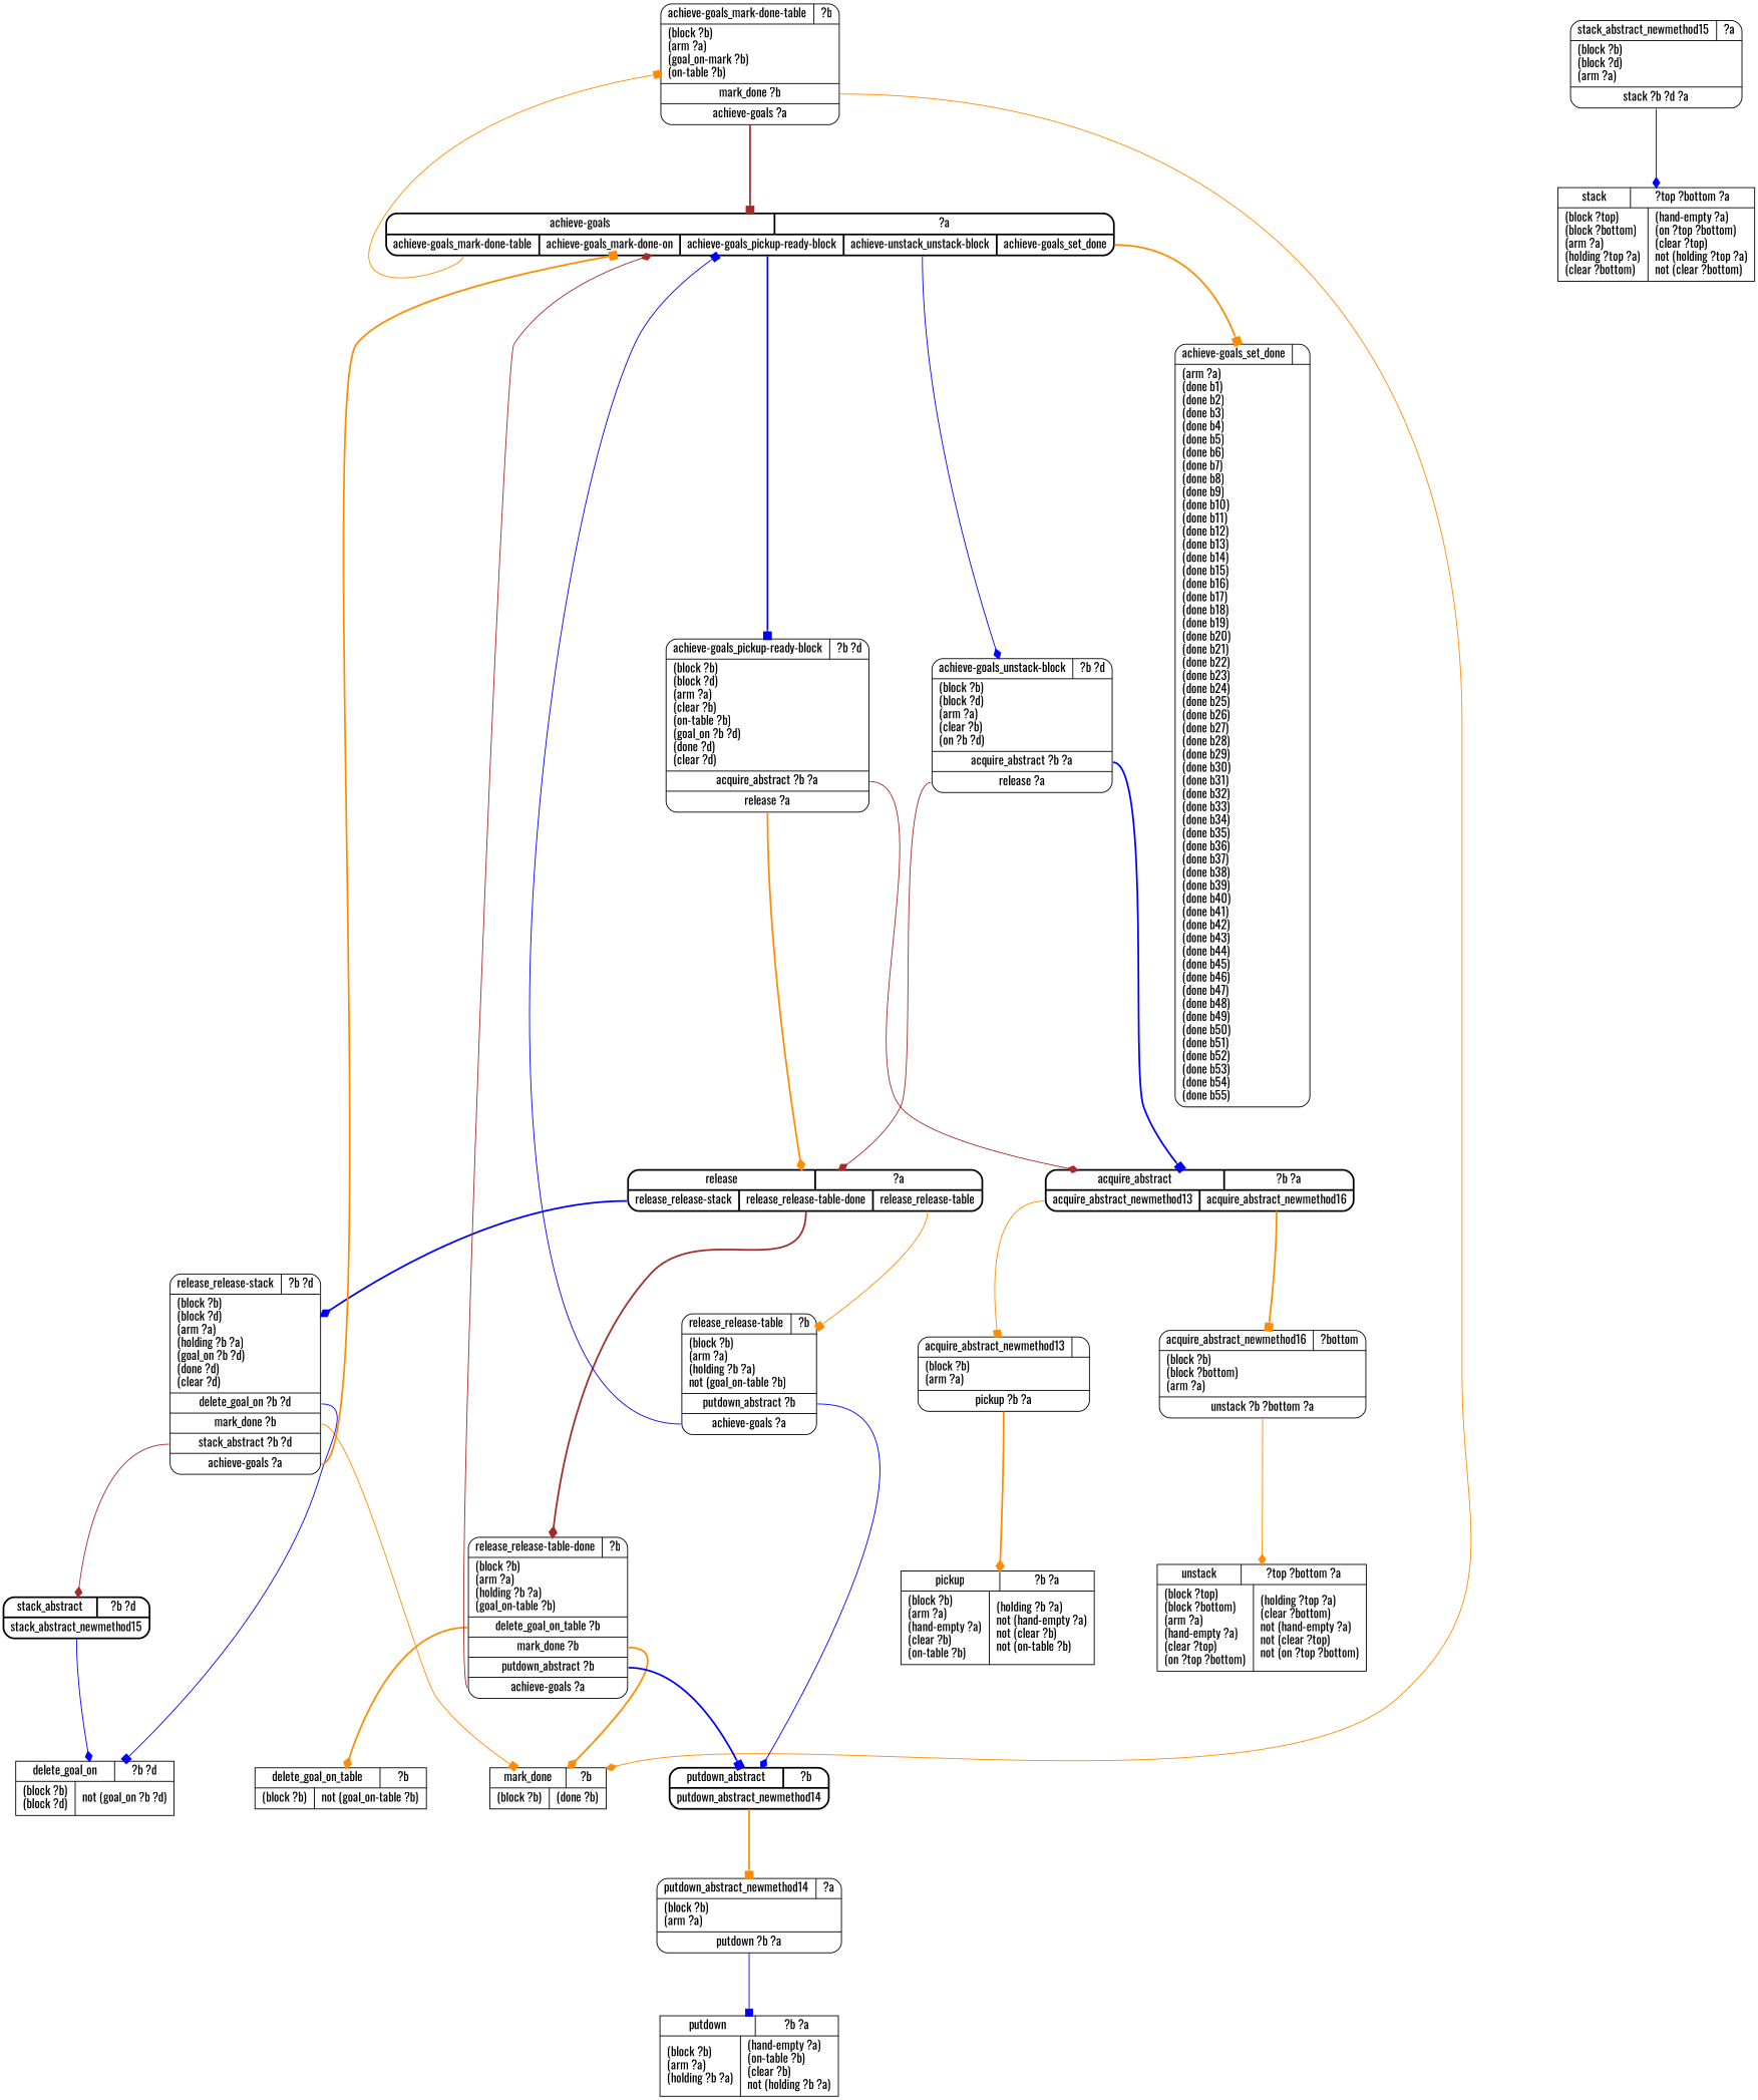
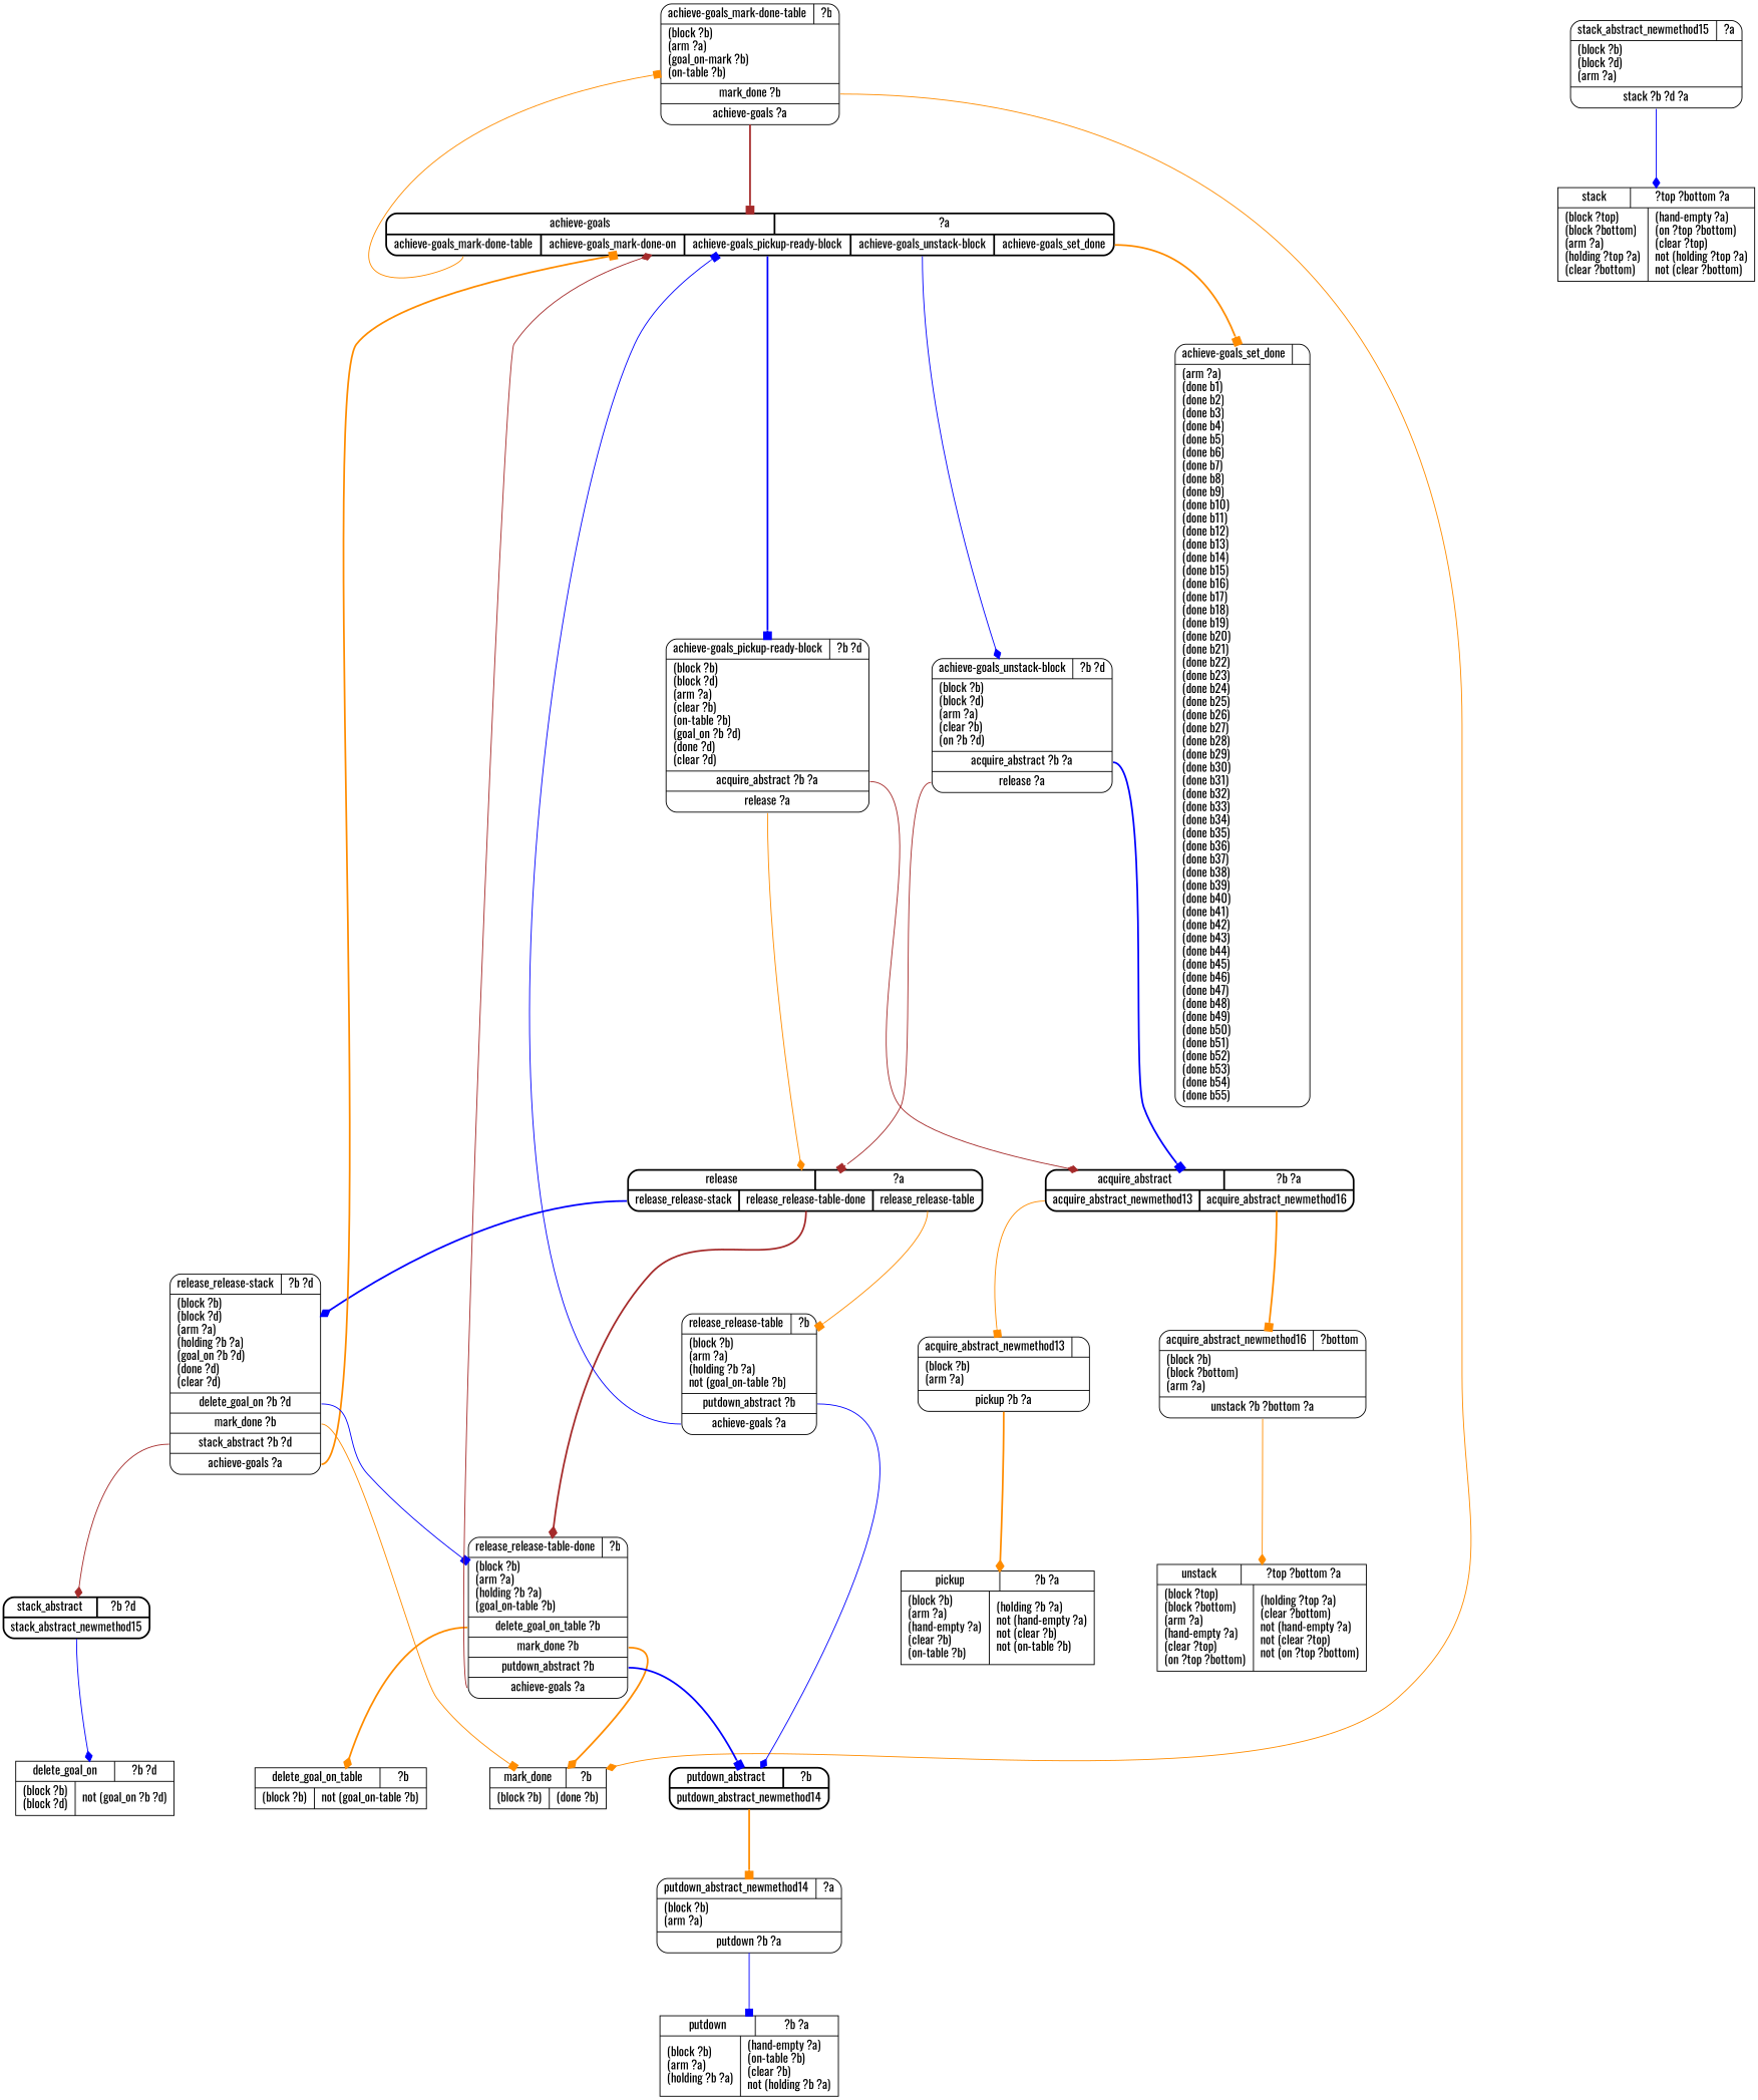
  digraph {
    fontname=Oswald
    nodesep=1
    ranksep=1
    node [fontname=Oswald shape=Mrecord]
    edge [arrowhead=diamond color=darkorange fontname=Oswald style=solid tailport=n0]
    n1 [label="{{mark_done|?b}|{(block ?b)\l|(done ?b)\l}}" shape=record]
    n2 [label="{{delete_goal_on|?b ?d}|{(block ?b)\l(block ?d)\l|not (goal_on ?b ?d)\l}}" shape=record]
    n3 [label="{{delete_goal_on_table|?b}|{(block ?b)\l|not (goal_on-table ?b)\l}}" shape=record]
    n4 [label="{{pickup|?b ?a}|{(block ?b)\l(arm ?a)\l(hand-empty ?a)\l(clear ?b)\l(on-table ?b)\l|(holding ?b ?a)\lnot (hand-empty ?a)\lnot (clear ?b)\lnot (on-table ?b)\l}}" shape=record]
    n5 [label="{{putdown|?b ?a}|{(block ?b)\l(arm ?a)\l(holding ?b ?a)\l|(hand-empty ?a)\l(on-table ?b)\l(clear ?b)\lnot (holding ?b ?a)\l}}" shape=record]
    n6 [label="{{stack|?top ?bottom ?a}|{(block ?top)\l(block ?bottom)\l(arm ?a)\l(holding ?top ?a)\l(clear ?bottom)\l|(hand-empty ?a)\l(on ?top ?bottom)\l(clear ?top)\lnot (holding ?top ?a)\lnot (clear ?bottom)\l}}" shape=record]
    n7 [label="{{unstack|?top ?bottom ?a}|{(block ?top)\l(block ?bottom)\l(arm ?a)\l(hand-empty ?a)\l(clear ?top)\l(on ?top ?bottom)\l|(holding ?top ?a)\l(clear ?bottom)\lnot (hand-empty ?a)\lnot (clear ?top)\lnot (on ?top ?bottom)\l}}" shape=record]
-   n8 [label="{{achieve-goals|?a}|{<n0>achieve-goals_mark-done-table|<n1>achieve-goals_mark-done-on|<n2>achieve-goals_pickup-ready-block|<n3>achieve-unstack_unstack-block|<n4>achieve-goals_set_done}}" style=bold]
+   n8 [label="{{achieve-goals|?a}|{<n0>achieve-goals_mark-done-table|<n1>achieve-goals_mark-done-on|<n2>achieve-goals_pickup-ready-block|<n3>achieve-goals_unstack-block|<n4>achieve-goals_set_done}}" style=bold]
    n9 [label="{{achieve-goals_mark-done-table|?b}|(block ?b)\l(arm ?a)\l(goal_on-mark ?b)\l(on-table ?b)\l|<n0>mark_done ?b|<n1>achieve-goals ?a}"]
    n10 [label="{{achieve-goals_pickup-ready-block|?b ?d}|(block ?b)\l(block ?d)\l(arm ?a)\l(clear ?b)\l(on-table ?b)\l(goal_on ?b ?d)\l(done ?d)\l(clear ?d)\l|<n0>acquire_abstract ?b ?a|<n1>release ?a}"]
    n11 [label="{{achieve-goals_unstack-block|?b ?d}|(block ?b)\l(block ?d)\l(arm ?a)\l(clear ?b)\l(on ?b ?d)\l|<n0>acquire_abstract ?b ?a|<n1>release ?a}"]
    n12 [label="{{achieve-goals_set_done|}|(arm ?a)\l(done b1)\l(done b2)\l(done b3)\l(done b4)\l(done b5)\l(done b6)\l(done b7)\l(done b8)\l(done b9)\l(done b10)\l(done b11)\l(done b12)\l(done b13)\l(done b14)\l(done b15)\l(done b16)\l(done b17)\l(done b18)\l(done b19)\l(done b20)\l(done b21)\l(done b22)\l(done b23)\l(done b24)\l(done b25)\l(done b26)\l(done b27)\l(done b28)\l(done b29)\l(done b30)\l(done b31)\l(done b32)\l(done b33)\l(done b34)\l(done b35)\l(done b36)\l(done b37)\l(done b38)\l(done b39)\l(done b40)\l(done b41)\l(done b42)\l(done b43)\l(done b44)\l(done b45)\l(done b46)\l(done b47)\l(done b48)\l(done b49)\l(done b50)\l(done b51)\l(done b52)\l(done b53)\l(done b54)\l(done b55)\l}"]
    n13 [label="{{acquire_abstract|?b ?a}|{<n0>acquire_abstract_newmethod13|<n1>acquire_abstract_newmethod16}}" style=bold]
    n14 [label="{{release|?a}|{<n0>release_release-stack|<n1>release_release-table-done|<n2>release_release-table}}" style=bold]
    n15 [label="{{acquire_abstract_newmethod13|}|(block ?b)\l(arm ?a)\l|<n0>pickup ?b ?a}"]
    n16 [label="{{acquire_abstract_newmethod16|?bottom}|(block ?b)\l(block ?bottom)\l(arm ?a)\l|<n0>unstack ?b ?bottom ?a}"]
    n17 [label="{{release_release-stack|?b ?d}|(block ?b)\l(block ?d)\l(arm ?a)\l(holding ?b ?a)\l(goal_on ?b ?d)\l(done ?d)\l(clear ?d)\l|<n0>delete_goal_on ?b ?d|<n1>mark_done ?b|<n2>stack_abstract ?b ?d|<n3>achieve-goals ?a}"]
    n18 [label="{{release_release-table-done|?b}|(block ?b)\l(arm ?a)\l(holding ?b ?a)\l(goal_on-table ?b)\l|<n0>delete_goal_on_table ?b|<n1>mark_done ?b|<n2>putdown_abstract ?b|<n3>achieve-goals ?a}"]
    n19 [label="{{release_release-table|?b}|(block ?b)\l(arm ?a)\l(holding ?b ?a)\lnot (goal_on-table ?b)\l|<n0>putdown_abstract ?b|<n1>achieve-goals ?a}"]
    n20 [label="{{stack_abstract|?b ?d}|{<n0>stack_abstract_newmethod15}}" style=bold]
    n21 [label="{{putdown_abstract|?b}|{<n0>putdown_abstract_newmethod14}}" style=bold]
    n22 [label="{{stack_abstract_newmethod15|?a}|(block ?b)\l(block ?d)\l(arm ?a)\l|<n0>stack ?b ?d ?a}"]
    n23 [label="{{putdown_abstract_newmethod14|?a}|(block ?b)\l(arm ?a)\l|<n0>putdown ?b ?a}"]
    n8 -> n9 [arrowhead=box]
    n8 -> n10 [arrowhead=box color=blue style=bold tailport=n2]
    n8 -> n11 [color=blue tailport=n3]
    n8 -> n12 [arrowhead=box style=bold tailport=n4]
    n9 -> n1
    n9 -> n8 [arrowhead=box color=brown style=bold tailport=n1]
    n10 -> n13 [color=brown]
-   n10 -> n14 [style=bold tailport=n1]
+   n10 -> n14 [tailport=n1]
    n11 -> n13 [arrowhead=box color=blue style=bold]
-   n11 -> n14 [color=brown tailport=n1]
+   n11 -> n14 [arrowhead=box color=brown tailport=n1]
    n13 -> n15 [arrowhead=box]
    n13 -> n16 [arrowhead=box style=bold tailport=n1]
    n14 -> n17 [color=blue style=bold]
    n14 -> n18 [color=brown style=bold tailport=n1]
    n14 -> n19 [arrowhead=box tailport=n2]
    n15 -> n4 [style=bold]
    n16 -> n7
    n17 -> n1 [arrowhead=box tailport=n1]
-   n17 -> n2 [arrowhead=box color=blue]
+   n17 -> n18 [arrowhead=box color=blue]
    n17 -> n8 [arrowhead=box style=bold tailport=n3]
    n17 -> n20 [color=brown tailport=n2]
    n18 -> n1 [style=bold tailport=n1]
    n18 -> n3 [style=bold]
    n18 -> n8 [color=brown tailport=n3]
    n18 -> n21 [arrowhead=box color=blue style=bold tailport=n2]
    n19 -> n8 [arrowhead=box color=blue tailport=n1]
    n19 -> n21 [color=blue]
    n20 -> n2 [color=blue]
    n21 -> n23 [arrowhead=box style=bold]
    n22 -> n6 [color=blue]
    n23 -> n5 [arrowhead=box color=blue]
  }
